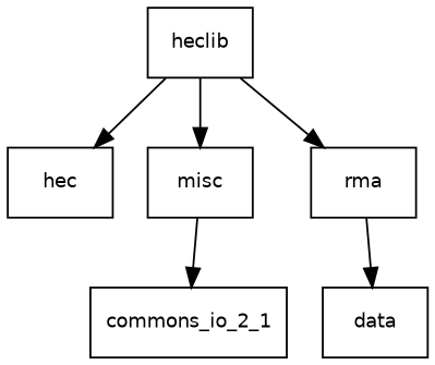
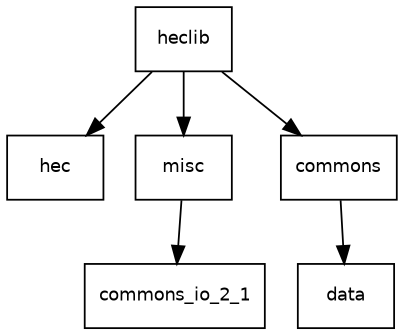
  digraph {
    fontname="DejaVu Sans"
    node [fontname="DejaVu Sans" fontsize=10.0 shape=box]
    edge [fontname="DejaVu Sans"]
    heclib
    hec
    misc
-   rma
+   rma [label=commons]
    commons_io_2_1
    data
    heclib -> hec
    heclib -> misc
    heclib -> rma
    misc -> commons_io_2_1
    rma -> data
  }
